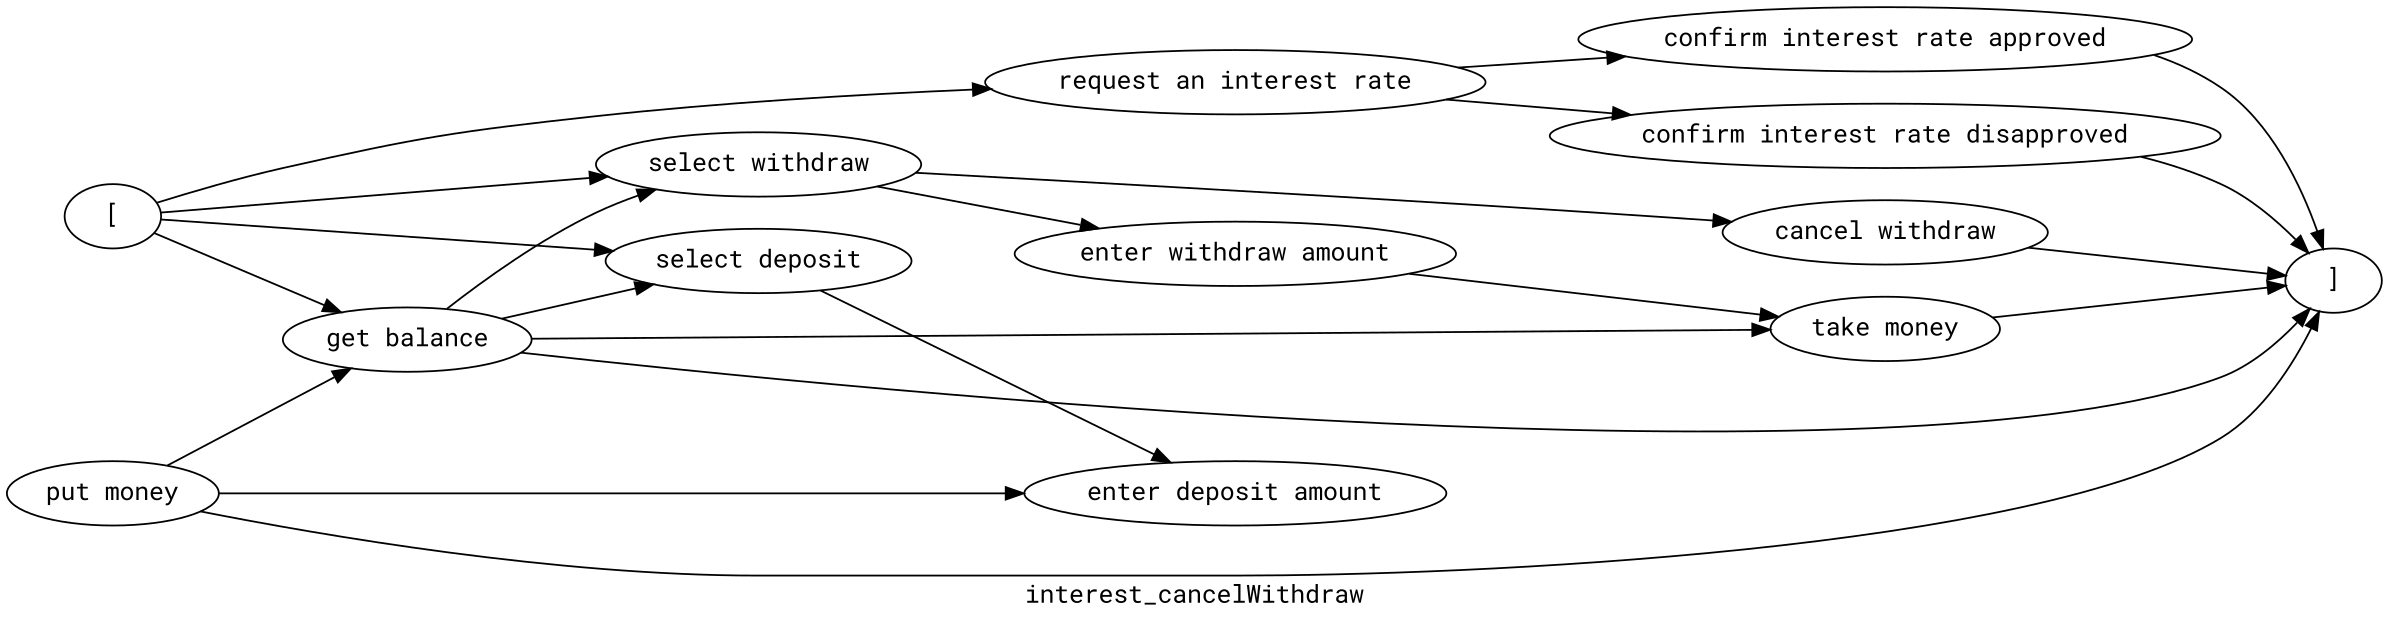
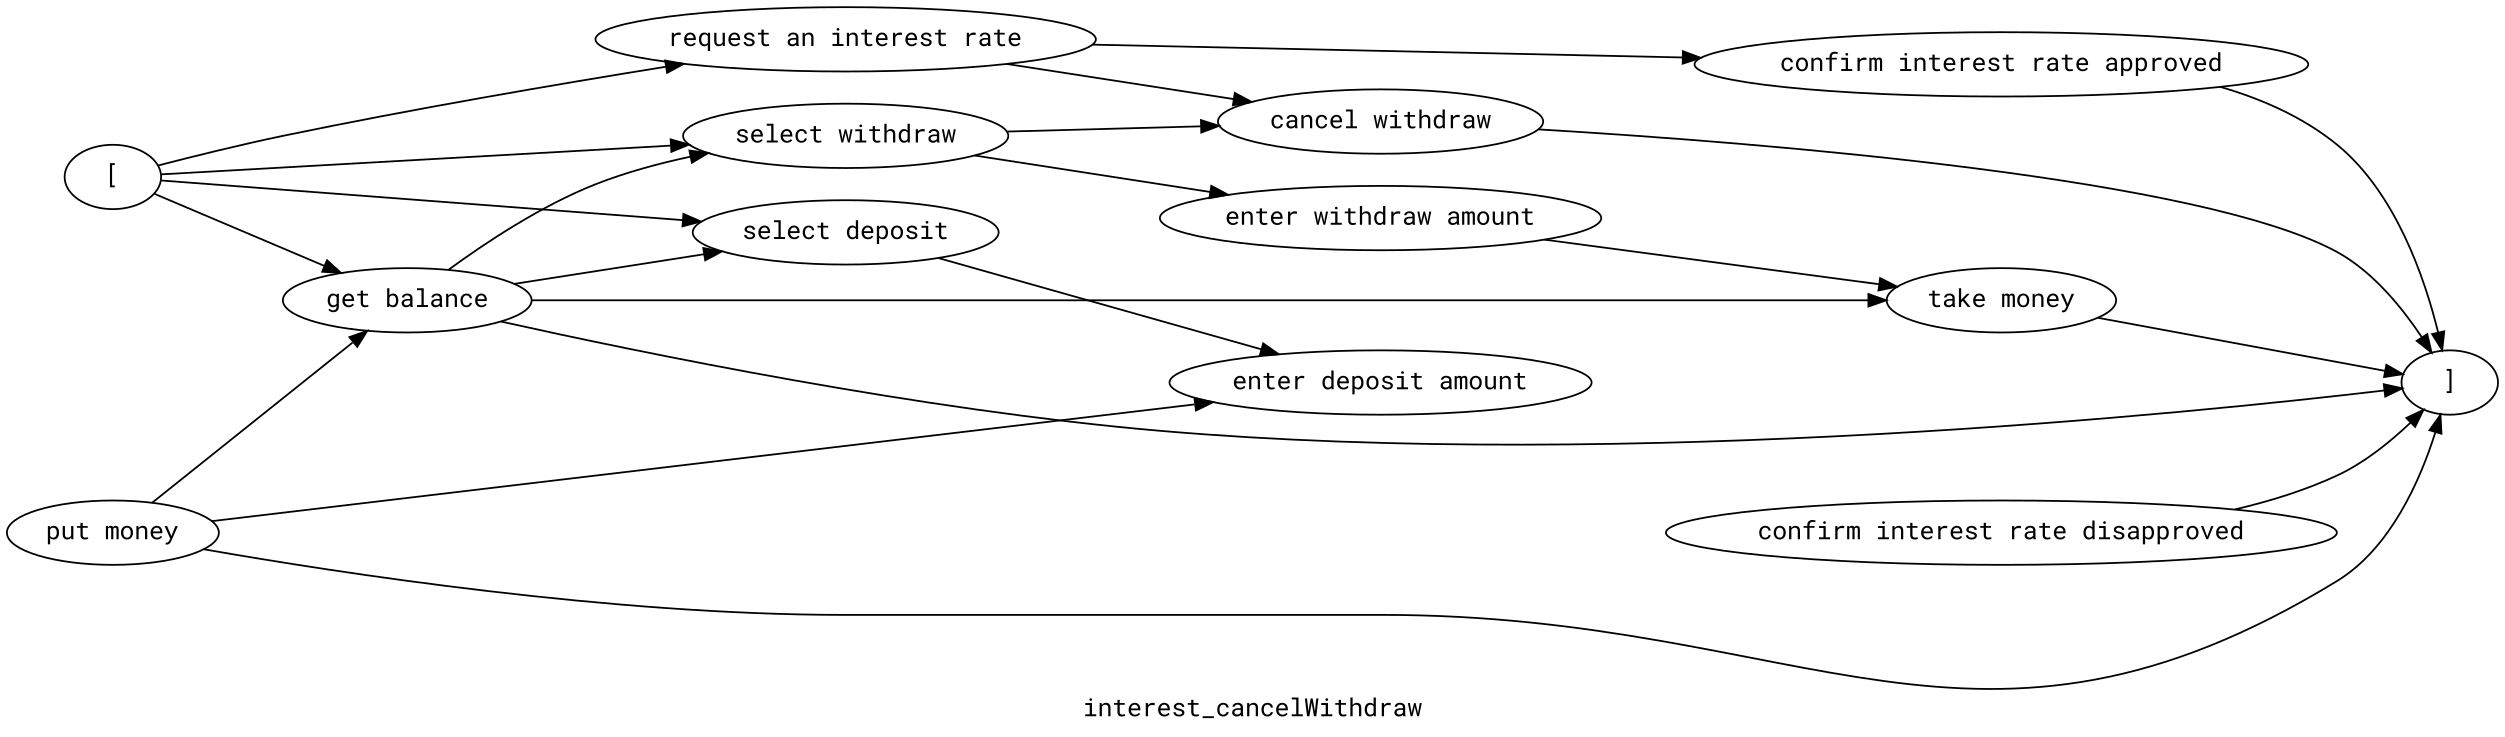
  digraph {
    fontname="Roboto Mono"
    label=interest_cancelWithdraw
    rankdir=LR
    node [fontname="Roboto Mono"]
    edge [fontname="Roboto Mono"]
    n1 [label="get balance"]
    n2 [label="]"]
    n3 [label="select deposit"]
    n4 [label="select withdraw"]
    n5 [label="take money"]
    n6 [label="enter deposit amount"]
    n7 [label="enter withdraw amount"]
    n8 [label="cancel withdraw"]
    n9 [label="["]
    n10 [label="request an interest rate"]
    n11 [label="confirm interest rate approved"]
    n12 [label="confirm interest rate disapproved"]
    n13 [label="put money"]
    n1 -> n2
    n1 -> n3
    n1 -> n4
    n1 -> n5
    n3 -> n6
    n4 -> n7
    n4 -> n8
    n5 -> n2
    n7 -> n5
    n8 -> n2
    n9 -> n1
    n9 -> n3
    n9 -> n4
    n9 -> n10
    n10 -> n11
-   n10 -> n12
+   n10 -> n8
    n11 -> n2
    n12 -> n2
    n13 -> n1
    n13 -> n2
    n13 -> n6
  }
